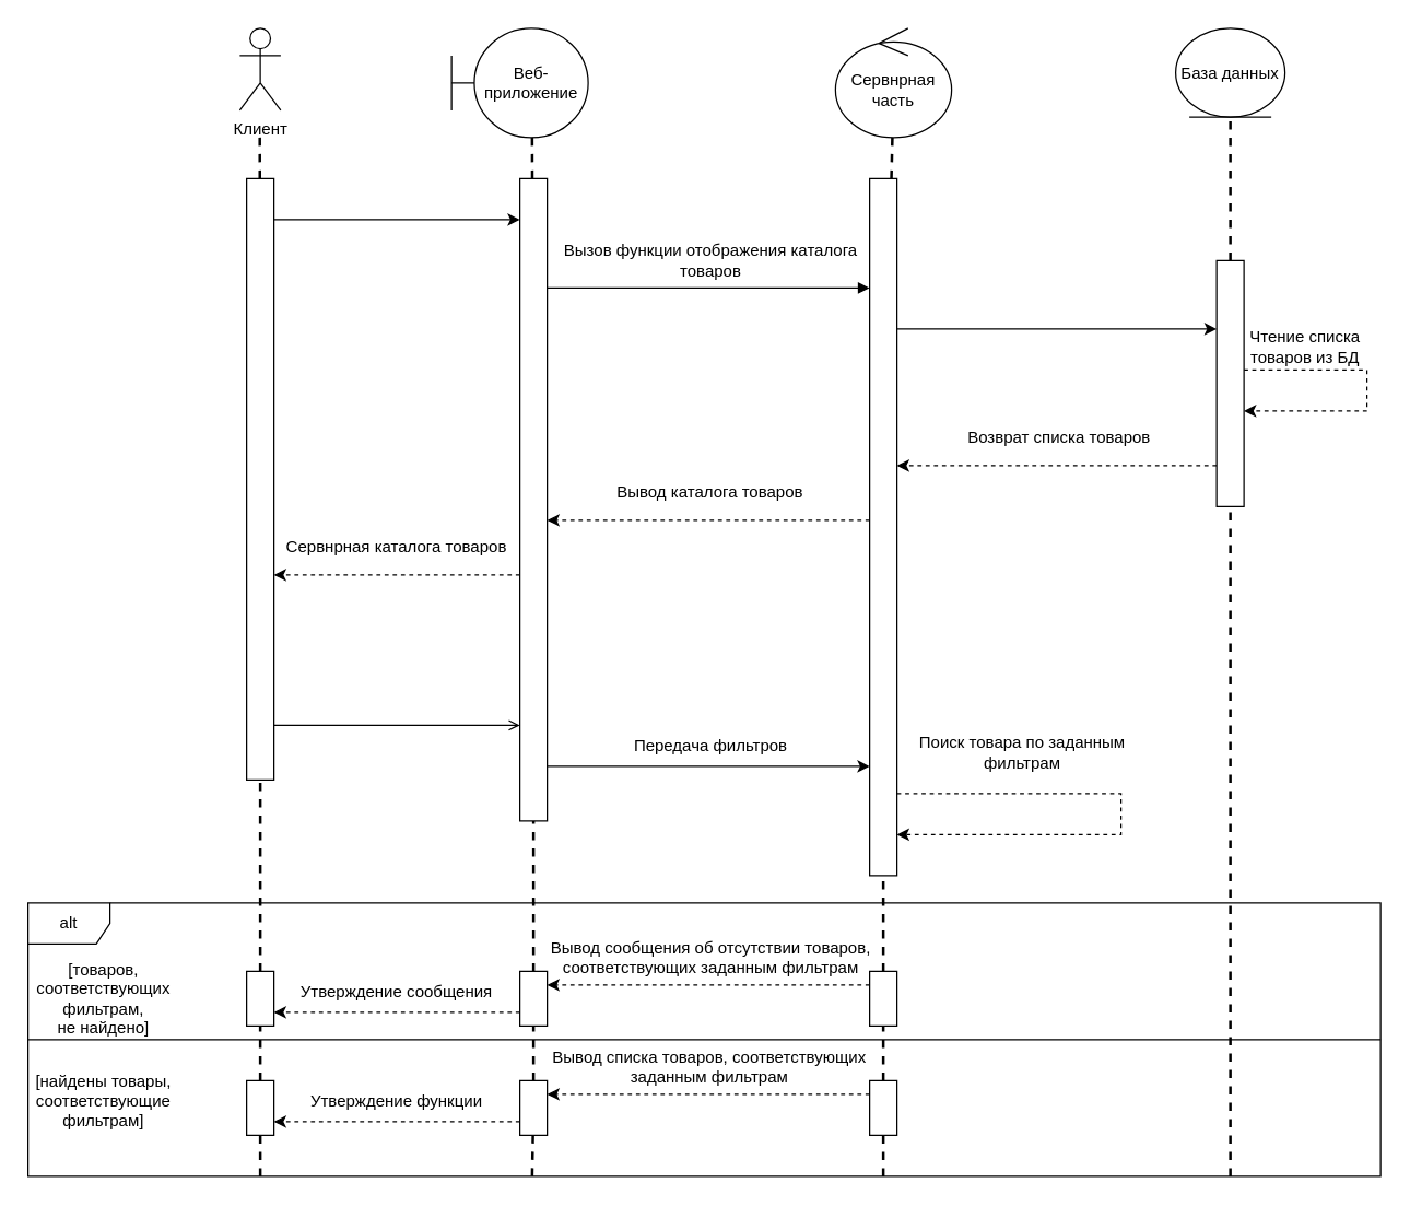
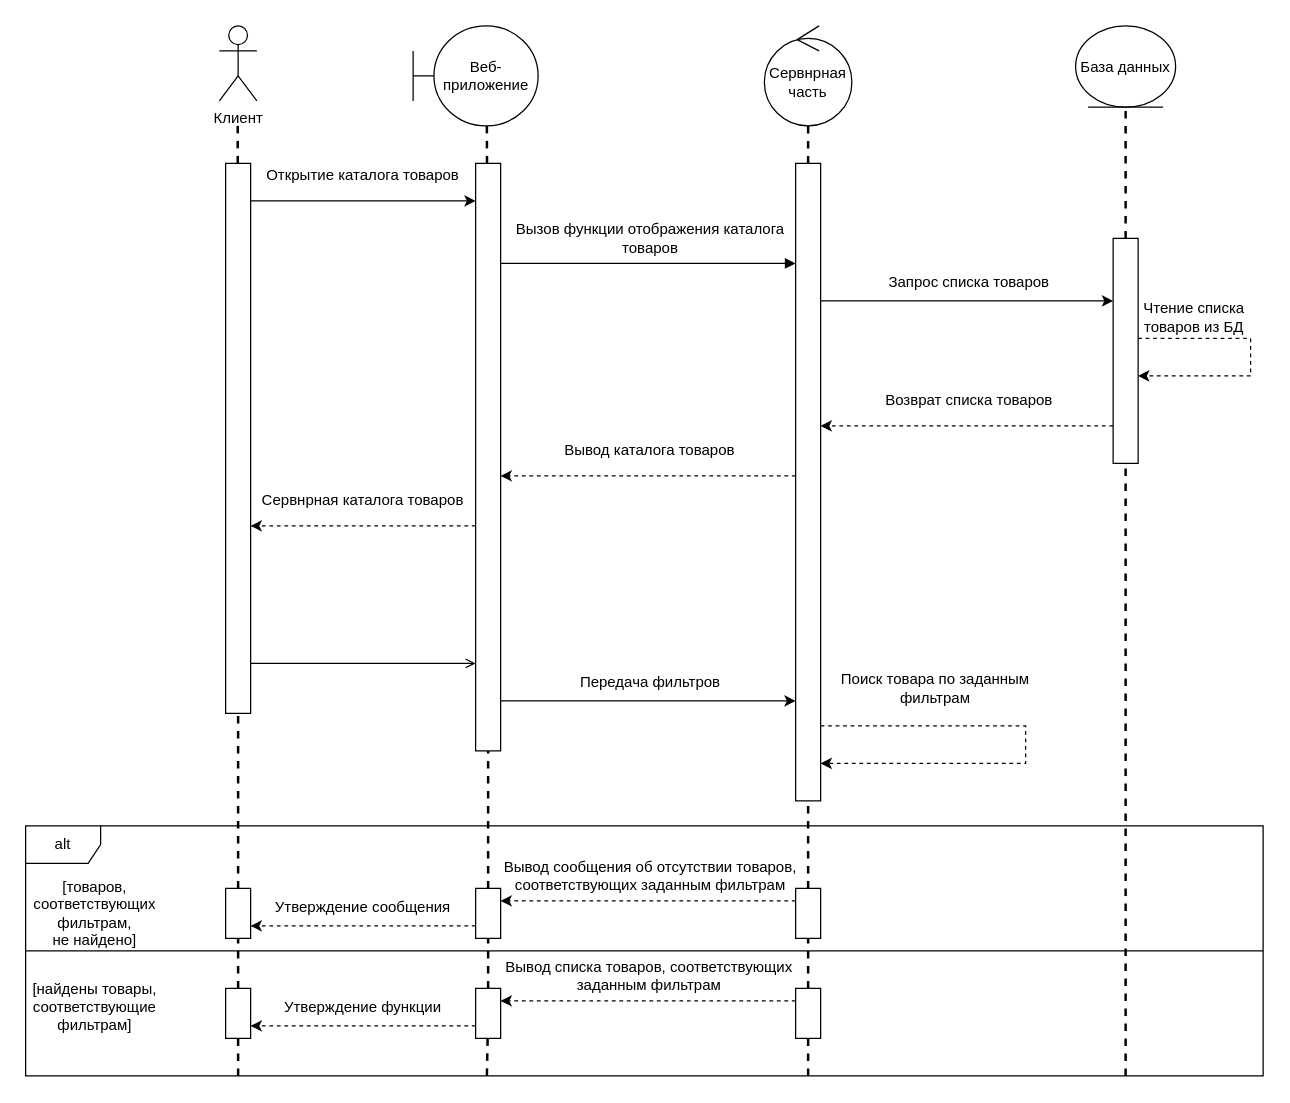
  <mxCell id="0" />
  <mxCell id="1" parent="0" />
  <mxCell id="2" value="Клиент" style="shape=umlActor;verticalLabelPosition=bottom;verticalAlign=top;html=1;outlineConnect=0;" parent="1" vertex="1"><mxGeometry x="175" width="30" height="60" as="geometry" y="20" /></mxCell>
+ <mxCell id="3" value="Открытие каталога товаров" style="text;html=1;strokeColor=none;fillColor=none;align=center;verticalAlign=middle;whiteSpace=wrap;rounded=0;" parent="1" vertex="1"><mxGeometry x="200" y="120" width="180" height="40" as="geometry" /></mxCell>
+ <mxCell id="4" value="Запрос списка товаров" style="text;html=1;strokeColor=none;fillColor=none;align=center;verticalAlign=middle;whiteSpace=wrap;rounded=0;" parent="1" vertex="1"><mxGeometry x="660" y="208.75" width="230" height="32.5" as="geometry" /></mxCell>
  <mxCell id="5" value="Чтение списка товаров из БД" style="text;html=1;strokeColor=none;fillColor=none;align=center;verticalAlign=middle;whiteSpace=wrap;rounded=0;" parent="1" vertex="1"><mxGeometry x="910" y="235" width="90" height="35" as="geometry" /></mxCell>
  <mxCell id="6" value="Возврат списка товаров" style="text;html=1;strokeColor=none;fillColor=none;align=center;verticalAlign=middle;whiteSpace=wrap;rounded=0;" parent="1" vertex="1"><mxGeometry x="660" y="300" width="230" height="40" as="geometry" /></mxCell>
  <mxCell id="7" value="Поиск товара по заданным фильтрам" style="text;html=1;strokeColor=none;fillColor=none;align=center;verticalAlign=middle;whiteSpace=wrap;rounded=0;" parent="1" vertex="1"><mxGeometry x="666" y="535" width="164" height="30" as="geometry" /></mxCell>
  <mxCell id="8" value="alt" style="shape=umlFrame;whiteSpace=wrap;html=1;" parent="1" vertex="1"><mxGeometry y="660" width="990" height="200" as="geometry" x="20" /></mxCell>
  <mxCell id="9" value="Веб-приложение" style="shape=umlBoundary;whiteSpace=wrap;html=1;" parent="1" vertex="1"><mxGeometry x="330" width="100" height="80" as="geometry" y="20" /></mxCell>
  <mxCell id="10" value="База данных" style="ellipse;shape=umlEntity;whiteSpace=wrap;html=1;" parent="1" vertex="1"><mxGeometry x="860" y="20" width="80" height="65" as="geometry" /></mxCell>
  <mxCell id="11" value="" style="endArrow=none;dashed=1;html=1;strokeWidth=2;rounded=0;startArrow=none;" parent="1" source="32" edge="1"><mxGeometry width="50" height="50" relative="1" as="geometry"><mxPoint x="389.34" y="1180" as="sourcePoint" /><mxPoint x="389" y="100" as="targetPoint" /></mxGeometry></mxCell>
  <mxCell id="12" value="" style="endArrow=none;dashed=1;html=1;strokeWidth=2;rounded=0;startArrow=none;" parent="1" source="36" target="10" edge="1"><mxGeometry width="50" height="50" relative="1" as="geometry"><mxPoint x="899.84" y="1180" as="sourcePoint" /><mxPoint x="899.5" y="100" as="targetPoint" /></mxGeometry></mxCell>
  <mxCell id="13" value="" style="endArrow=none;dashed=1;html=1;strokeWidth=2;rounded=0;startArrow=none;" parent="1" source="29" edge="1"><mxGeometry width="50" height="50" relative="1" as="geometry"><mxPoint x="190" y="1180" as="sourcePoint" /><mxPoint x="189.66" y="100" as="targetPoint" /></mxGeometry></mxCell>
  <mxCell id="14" value="" style="endArrow=classic;endFill=1;html=1;edgeStyle=orthogonalEdgeStyle;align=left;verticalAlign=top;rounded=0;" parent="1" source="29" target="32" edge="1"><mxGeometry x="-1" relative="1" as="geometry"><mxPoint x="200" y="180" as="sourcePoint" /><mxPoint x="370" y="200" as="targetPoint" /><Array as="points"><mxPoint x="290" y="160" /><mxPoint x="290" y="160" /></Array></mxGeometry></mxCell>
  <mxCell id="15" style="edgeStyle=orthogonalEdgeStyle;rounded=0;orthogonalLoop=1;jettySize=auto;html=1;" parent="1" target="36" edge="1"><mxGeometry relative="1" as="geometry"><Array as="points"><mxPoint x="760" y="240" /><mxPoint x="760" y="240" /></Array><mxPoint x="640" y="240" as="sourcePoint" /><mxPoint x="880" y="260" as="targetPoint" /></mxGeometry></mxCell>
  <mxCell id="16" style="edgeStyle=orthogonalEdgeStyle;rounded=0;orthogonalLoop=1;jettySize=auto;html=1;dashed=1;" parent="1" source="36" target="36" edge="1"><mxGeometry relative="1" as="geometry"><mxPoint x="980" y="330" as="targetPoint" /><Array as="points"><mxPoint x="1000" y="270" /><mxPoint x="1000" y="300" /></Array></mxGeometry></mxCell>
  <mxCell id="17" style="edgeStyle=orthogonalEdgeStyle;rounded=0;orthogonalLoop=1;jettySize=auto;html=1;dashed=1;" parent="1" source="36" target="34" edge="1"><mxGeometry relative="1" as="geometry"><Array as="points"><mxPoint x="780" y="340" /><mxPoint x="780" y="340" /></Array><mxPoint x="640" y="310" as="targetPoint" /></mxGeometry></mxCell>
  <mxCell id="18" style="edgeStyle=orthogonalEdgeStyle;rounded=0;orthogonalLoop=1;jettySize=auto;html=1;dashed=1;" parent="1" source="34" target="34" edge="1"><mxGeometry relative="1" as="geometry"><mxPoint x="640" y="590" as="targetPoint" /><Array as="points"><mxPoint x="820" y="580" /><mxPoint x="820" y="610" /></Array><mxPoint x="640" y="540" as="sourcePoint" /></mxGeometry></mxCell>
  <mxCell id="19" style="edgeStyle=orthogonalEdgeStyle;rounded=0;orthogonalLoop=1;jettySize=auto;html=1;endArrow=open;endFill=0;" parent="1" source="29" target="32" edge="1"><mxGeometry relative="1" as="geometry"><Array as="points"><mxPoint x="300" y="530" /><mxPoint x="300" y="530" /></Array><mxPoint x="200" y="520" as="sourcePoint" /><mxPoint x="350" y="520" as="targetPoint" /></mxGeometry></mxCell>
  <mxCell id="20" value="Вывод сообщения об отсутствии товаров, соответствующих заданным фильтрам" style="text;html=1;strokeColor=none;fillColor=none;align=center;verticalAlign=middle;whiteSpace=wrap;rounded=0;" parent="1" vertex="1"><mxGeometry x="400" y="680" width="240" height="40" as="geometry" /></mxCell>
  <mxCell id="21" value="Вывод каталога товаров" style="text;html=1;strokeColor=none;fillColor=none;align=center;verticalAlign=middle;whiteSpace=wrap;rounded=0;" parent="1" vertex="1"><mxGeometry x="398.75" y="340" width="241.25" height="40" as="geometry" /></mxCell>
  <mxCell id="22" style="edgeStyle=orthogonalEdgeStyle;rounded=0;orthogonalLoop=1;jettySize=auto;html=1;" parent="1" edge="1"><mxGeometry relative="1" as="geometry"><mxPoint x="210" y="690" as="targetPoint" /></mxGeometry></mxCell>
  <mxCell id="23" value="Вывод списка товаров,&amp;nbsp;соответствующих заданным фильтрам" style="text;html=1;strokeColor=none;fillColor=none;align=center;verticalAlign=middle;whiteSpace=wrap;rounded=0;" parent="1" vertex="1"><mxGeometry x="399.38" y="760" width="240" height="40" as="geometry" /></mxCell>
  <mxCell id="24" style="edgeStyle=orthogonalEdgeStyle;rounded=0;orthogonalLoop=1;jettySize=auto;html=1;dashed=1;" parent="1" source="34" target="32" edge="1"><mxGeometry relative="1" as="geometry"><mxPoint x="620" y="330" as="sourcePoint" /><Array as="points"><mxPoint x="530" y="380" /><mxPoint x="530" y="380" /></Array></mxGeometry></mxCell>
  <mxCell id="25" value="Вызов функции отображения каталога товаров" style="text;html=1;strokeColor=none;fillColor=none;align=center;verticalAlign=middle;whiteSpace=wrap;rounded=0;" parent="1" vertex="1"><mxGeometry x="400" y="170" width="240" height="40" as="geometry" /></mxCell>
  <mxCell id="26" value="" style="endArrow=block;endFill=1;html=1;edgeStyle=orthogonalEdgeStyle;align=left;verticalAlign=top;rounded=0;" parent="1" source="32" target="34" edge="1"><mxGeometry x="-1" relative="1" as="geometry"><mxPoint x="390" y="210" as="sourcePoint" /><mxPoint x="620" y="210" as="targetPoint" /><Array as="points"><mxPoint x="510" y="210" /><mxPoint x="510" y="210" /></Array></mxGeometry></mxCell>
  <mxCell id="27" value="Передача фильтров" style="text;html=1;strokeColor=none;fillColor=none;align=center;verticalAlign=middle;whiteSpace=wrap;rounded=0;" parent="1" vertex="1"><mxGeometry x="400" y="530" width="240" height="30" as="geometry" /></mxCell>
  <mxCell id="28" value="" style="endArrow=none;dashed=1;html=1;strokeWidth=2;rounded=0;startArrow=none;" parent="1" source="34" target="61" edge="1"><mxGeometry width="50" height="50" relative="1" as="geometry"><mxPoint x="645.84" y="1180" as="sourcePoint" /><mxPoint x="646" y="100" as="targetPoint" /></mxGeometry></mxCell>
  <mxCell id="29" value="" style="rounded=0;whiteSpace=wrap;html=1;" parent="1" vertex="1"><mxGeometry x="180" y="130" width="20" height="440" as="geometry" /></mxCell>
  <mxCell id="30" value="" style="endArrow=none;dashed=1;html=1;strokeWidth=2;rounded=0;startArrow=none;" parent="1" source="55" target="29" edge="1"><mxGeometry width="50" height="50" relative="1" as="geometry"><mxPoint x="190" y="860" as="sourcePoint" /><mxPoint x="189.66" y="100" as="targetPoint" /></mxGeometry></mxCell>
  <mxCell id="31" style="edgeStyle=orthogonalEdgeStyle;rounded=0;orthogonalLoop=1;jettySize=auto;html=1;dashed=1;" parent="1" source="32" target="29" edge="1"><mxGeometry relative="1" as="geometry"><Array as="points"><mxPoint x="300" y="420" /><mxPoint x="300" y="420" /></Array></mxGeometry></mxCell>
  <mxCell id="32" value="" style="rounded=0;whiteSpace=wrap;html=1;" parent="1" vertex="1"><mxGeometry x="380" y="130" width="20" height="470" as="geometry" /></mxCell>
  <mxCell id="33" value="" style="endArrow=none;dashed=1;html=1;strokeWidth=2;rounded=0;startArrow=none;" parent="1" source="43" target="32" edge="1"><mxGeometry width="50" height="50" relative="1" as="geometry"><mxPoint x="389.34" y="1180" as="sourcePoint" /><mxPoint x="389" y="100" as="targetPoint" /></mxGeometry></mxCell>
  <mxCell id="34" value="" style="rounded=0;whiteSpace=wrap;html=1;" parent="1" vertex="1"><mxGeometry x="636" y="130" width="20" height="510" as="geometry" /></mxCell>
  <mxCell id="35" value="" style="endArrow=none;dashed=1;html=1;strokeWidth=2;rounded=0;startArrow=none;" parent="1" source="40" target="34" edge="1"><mxGeometry width="50" height="50" relative="1" as="geometry"><mxPoint x="645.84" y="1250" as="sourcePoint" /><mxPoint x="645.95" y="700" as="targetPoint" /></mxGeometry></mxCell>
  <mxCell id="36" value="" style="rounded=0;whiteSpace=wrap;html=1;" parent="1" vertex="1"><mxGeometry x="890" y="190" width="20" height="180" as="geometry" /></mxCell>
  <mxCell id="37" value="" style="endArrow=none;dashed=1;html=1;strokeWidth=2;rounded=0;startArrow=none;" parent="1" target="36" edge="1"><mxGeometry width="50" height="50" relative="1" as="geometry"><mxPoint x="900" y="860" as="sourcePoint" /><mxPoint x="899.5" y="100" as="targetPoint" /></mxGeometry></mxCell>
  <mxCell id="38" style="edgeStyle=orthogonalEdgeStyle;rounded=0;orthogonalLoop=1;jettySize=auto;html=1;" parent="1" source="32" target="34" edge="1"><mxGeometry relative="1" as="geometry"><mxPoint x="420" y="590" as="targetPoint" /><Array as="points"><mxPoint x="520" y="560" /><mxPoint x="520" y="560" /></Array><mxPoint x="420" y="540" as="sourcePoint" /></mxGeometry></mxCell>
  <mxCell id="39" style="edgeStyle=orthogonalEdgeStyle;rounded=0;orthogonalLoop=1;jettySize=auto;html=1;dashed=1;" parent="1" source="40" target="43" edge="1"><mxGeometry relative="1" as="geometry"><Array as="points"><mxPoint x="480" y="720" /><mxPoint x="480" y="720" /></Array></mxGeometry></mxCell>
  <mxCell id="40" value="" style="rounded=0;whiteSpace=wrap;html=1;" parent="1" vertex="1"><mxGeometry x="636" y="710" width="20" height="40" as="geometry" /></mxCell>
  <mxCell id="41" value="" style="endArrow=none;dashed=1;html=1;strokeWidth=2;rounded=0;startArrow=none;" parent="1" source="46" target="40" edge="1"><mxGeometry width="50" height="50" relative="1" as="geometry"><mxPoint x="645.84" y="1250" as="sourcePoint" /><mxPoint x="645.953" y="640" as="targetPoint" /></mxGeometry></mxCell>
  <mxCell id="42" style="edgeStyle=orthogonalEdgeStyle;rounded=0;orthogonalLoop=1;jettySize=auto;html=1;dashed=1;endArrow=classic;endFill=1;" parent="1" source="43" target="55" edge="1"><mxGeometry relative="1" as="geometry"><Array as="points"><mxPoint x="300" y="740" /><mxPoint x="300" y="740" /></Array></mxGeometry></mxCell>
  <mxCell id="43" value="" style="rounded=0;whiteSpace=wrap;html=1;" parent="1" vertex="1"><mxGeometry x="380" y="710" width="20" height="40" as="geometry" /></mxCell>
  <mxCell id="44" value="" style="endArrow=none;dashed=1;html=1;strokeWidth=2;rounded=0;startArrow=none;" parent="1" source="49" target="43" edge="1"><mxGeometry width="50" height="50" relative="1" as="geometry"><mxPoint x="389.34" y="1180" as="sourcePoint" /><mxPoint x="389.81" y="600" as="targetPoint" /></mxGeometry></mxCell>
  <mxCell id="45" style="edgeStyle=orthogonalEdgeStyle;rounded=0;orthogonalLoop=1;jettySize=auto;html=1;dashed=1;" parent="1" source="46" target="49" edge="1"><mxGeometry relative="1" as="geometry"><Array as="points"><mxPoint x="490" y="800" /><mxPoint x="490" y="800" /></Array></mxGeometry></mxCell>
  <mxCell id="46" value="" style="rounded=0;whiteSpace=wrap;html=1;" parent="1" vertex="1"><mxGeometry x="636" y="790" width="20" height="40" as="geometry" /></mxCell>
  <mxCell id="47" value="" style="endArrow=none;dashed=1;html=1;strokeWidth=2;rounded=0;startArrow=none;" parent="1" target="46" edge="1"><mxGeometry width="50" height="50" relative="1" as="geometry"><mxPoint x="646" y="860" as="sourcePoint" /><mxPoint x="645.994" y="750" as="targetPoint" /></mxGeometry></mxCell>
  <mxCell id="48" style="edgeStyle=orthogonalEdgeStyle;rounded=0;orthogonalLoop=1;jettySize=auto;html=1;dashed=1;endArrow=classic;endFill=1;" parent="1" source="49" target="57" edge="1"><mxGeometry relative="1" as="geometry"><Array as="points"><mxPoint x="310" y="820" /><mxPoint x="310" y="820" /></Array></mxGeometry></mxCell>
  <mxCell id="49" value="" style="rounded=0;whiteSpace=wrap;html=1;" parent="1" vertex="1"><mxGeometry x="380" y="790" width="20" height="40" as="geometry" /></mxCell>
  <mxCell id="50" value="" style="endArrow=none;dashed=1;html=1;strokeWidth=2;rounded=0;startArrow=none;" parent="1" target="49" edge="1"><mxGeometry width="50" height="50" relative="1" as="geometry"><mxPoint x="389" y="860" as="sourcePoint" /><mxPoint x="389.971" y="750" as="targetPoint" /></mxGeometry></mxCell>
  <mxCell id="51" value="" style="endArrow=none;html=1;rounded=0;" parent="1" edge="1"><mxGeometry width="50" height="50" relative="1" as="geometry"><mxPoint y="760" as="sourcePoint" x="20" /><mxPoint x="1010" y="760" as="targetPoint" /></mxGeometry></mxCell>
  <mxCell id="52" value="[товаров, &lt;br&gt;соответствующих &lt;br&gt;фильтрам, &lt;br&gt;не найдено]" style="text;html=1;align=center;verticalAlign=middle;resizable=0;points=[];autosize=1;strokeColor=none;fillColor=none;" parent="1" vertex="1"><mxGeometry y="700" width="110" height="60" as="geometry" x="20" /></mxCell>
  <mxCell id="53" value="[найдены товары, &lt;br&gt;соответствующие &lt;br&gt;фильтрам]" style="text;html=1;align=center;verticalAlign=middle;resizable=0;points=[];autosize=1;strokeColor=none;fillColor=none;" parent="1" vertex="1"><mxGeometry y="780" width="110" height="50" as="geometry" x="20" /></mxCell>
  <mxCell id="54" value="Сервнрная каталога товаров" style="text;html=1;strokeColor=none;fillColor=none;align=center;verticalAlign=middle;whiteSpace=wrap;rounded=0;" parent="1" vertex="1"><mxGeometry x="200" y="380" width="180" height="40" as="geometry" /></mxCell>
  <mxCell id="55" value="" style="rounded=0;whiteSpace=wrap;html=1;" parent="1" vertex="1"><mxGeometry x="180" y="710" width="20" height="40" as="geometry" /></mxCell>
  <mxCell id="56" value="" style="endArrow=none;dashed=1;html=1;strokeWidth=2;rounded=0;startArrow=none;" parent="1" source="57" target="55" edge="1"><mxGeometry width="50" height="50" relative="1" as="geometry"><mxPoint x="190" y="860" as="sourcePoint" /><mxPoint x="190" y="570" as="targetPoint" /></mxGeometry></mxCell>
  <mxCell id="57" value="" style="rounded=0;whiteSpace=wrap;html=1;" parent="1" vertex="1"><mxGeometry x="180" y="790" width="20" height="40" as="geometry" /></mxCell>
  <mxCell id="58" value="" style="endArrow=none;dashed=1;html=1;strokeWidth=2;rounded=0;startArrow=none;" parent="1" target="57" edge="1"><mxGeometry width="50" height="50" relative="1" as="geometry"><mxPoint x="190" y="860" as="sourcePoint" /><mxPoint x="190" y="750" as="targetPoint" /></mxGeometry></mxCell>
  <mxCell id="59" value="Утверждение сообщения" style="text;html=1;strokeColor=none;fillColor=none;align=center;verticalAlign=middle;whiteSpace=wrap;rounded=0;" parent="1" vertex="1"><mxGeometry x="200" y="710" width="180" height="30" as="geometry" /></mxCell>
  <mxCell id="60" value="Утверждение функции" style="text;html=1;strokeColor=none;fillColor=none;align=center;verticalAlign=middle;whiteSpace=wrap;rounded=0;" parent="1" vertex="1"><mxGeometry x="200" y="790" width="180" height="30" as="geometry" /></mxCell>
- <mxCell id="61" value="Сервнрная часть" style="ellipse;shape=umlControl;whiteSpace=wrap;html=1;" vertex="1" parent="1"><mxGeometry x="611" y="20" width="85" height="80" as="geometry" /></mxCell>
+ <mxCell id="61" value="Сервнрная часть" style="ellipse;shape=umlControl;whiteSpace=wrap;html=1;" vertex="1" parent="1"><mxGeometry x="611" width="70" height="80" as="geometry" y="20" /></mxCell>
